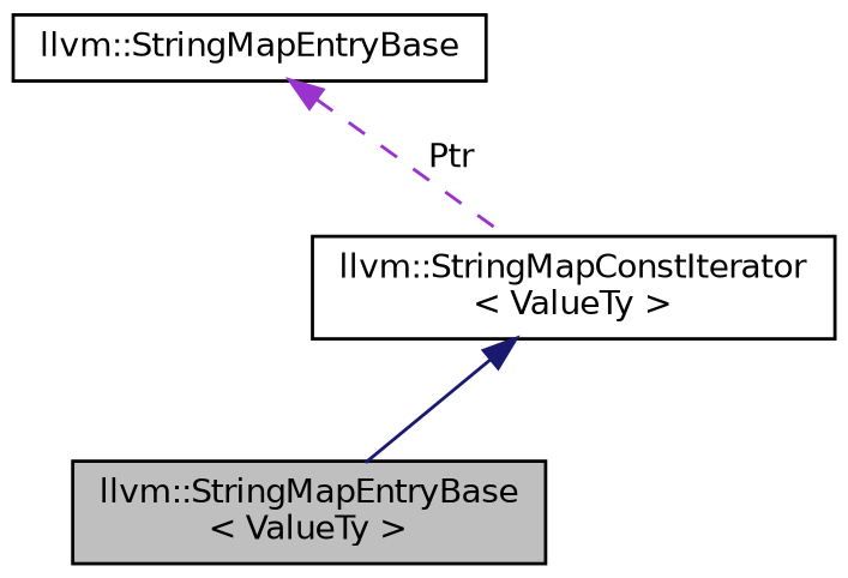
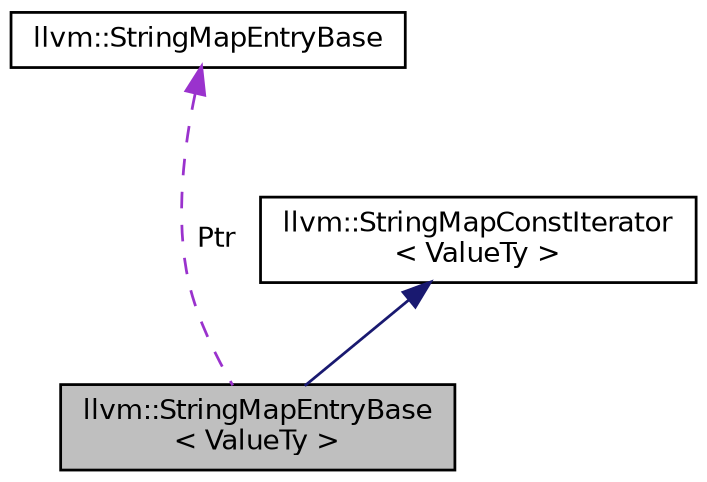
  digraph {
    node [color=black fillcolor=white fontname=Helvetica fontsize=10 shape=record style=filled]
    edge [dir=back fontname=Helvetica fontsize=10 labelfontname=Helvetica labelfontsize=10]
    n1 [fillcolor=grey75 fontcolor=black height=0.2 label="llvm::StringMapEntryBase\l\< ValueTy \>" width=0.4]
    n2 [height=0.2 label="llvm::StringMapConstIterator\l\< ValueTy \>" width=0.4]
    n3 [height=0.2 label="llvm::StringMapEntryBase" width=0.4]
    n2 -> n1 [color=midnightblue style=solid]
-   n3 -> n2 [color=darkorchid3 label=" Ptr" style=dashed]
+   n3 -> n1 [color=darkorchid3 label=" Ptr" style=dashed]
  }
